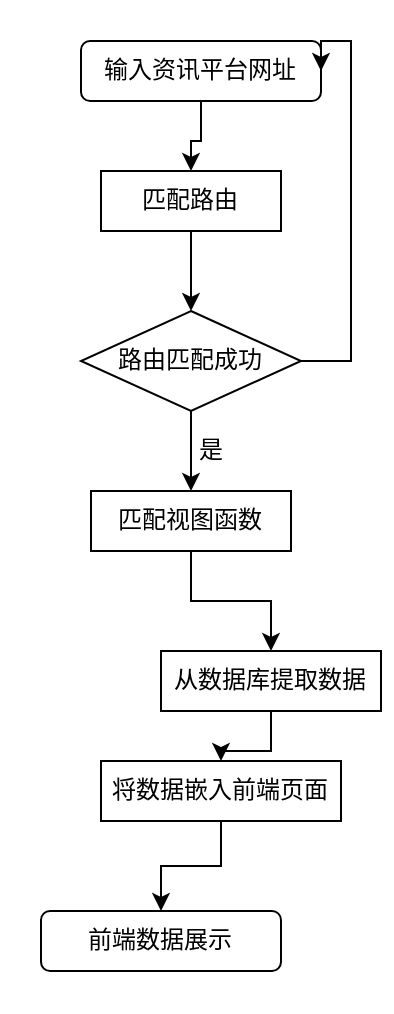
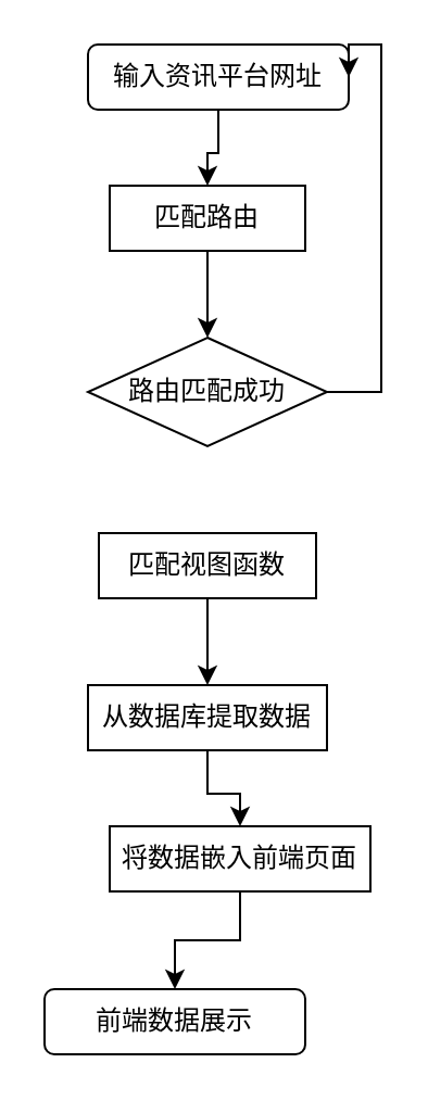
  <mxCell id="0" />
  <mxCell id="1" parent="0" />
  <mxCell id="2" style="edgeStyle=orthogonalEdgeStyle;rounded=0;orthogonalLoop=1;jettySize=auto;html=1;entryX=0.5;entryY=0;entryDx=0;entryDy=0;" edge="1" parent="1" source="3" target="5"><mxGeometry relative="1" as="geometry" /></mxCell>
  <mxCell id="3" value="输入资讯平台网址" style="rounded=1;whiteSpace=wrap;html=1;" vertex="1" parent="1"><mxGeometry x="40" y="20" width="120" height="30" as="geometry" /></mxCell>
  <mxCell id="4" style="edgeStyle=orthogonalEdgeStyle;rounded=0;orthogonalLoop=1;jettySize=auto;html=1;entryX=0.5;entryY=0;entryDx=0;entryDy=0;" edge="1" parent="1" source="5"><mxGeometry relative="1" as="geometry"><mxPoint x="95" y="155" as="targetPoint" /></mxGeometry></mxCell>
  <mxCell id="5" value="匹配路由" style="rounded=0;whiteSpace=wrap;html=1;" vertex="1" parent="1"><mxGeometry x="50" y="85" width="90" height="30" as="geometry" /></mxCell>
- <mxCell id="6" style="edgeStyle=orthogonalEdgeStyle;rounded=0;orthogonalLoop=1;jettySize=auto;html=1;entryX=0.5;entryY=0;entryDx=0;entryDy=0;" edge="1" parent="1" source="8" target="10"><mxGeometry relative="1" as="geometry" /></mxCell>
  <mxCell id="7" style="edgeStyle=orthogonalEdgeStyle;rounded=0;orthogonalLoop=1;jettySize=auto;html=1;entryX=1;entryY=0.5;entryDx=0;entryDy=0;" edge="1" parent="1" source="8" target="3"><mxGeometry relative="1" as="geometry"><Array as="points"><mxPoint x="175" y="180" /><mxPoint x="175" y="20" /></Array></mxGeometry></mxCell>
  <mxCell id="8" value="路由匹配成功" style="rhombus;whiteSpace=wrap;html=1;" vertex="1" parent="1"><mxGeometry x="40" y="155" width="110" height="50" as="geometry" /></mxCell>
  <mxCell id="9" style="edgeStyle=orthogonalEdgeStyle;rounded=0;orthogonalLoop=1;jettySize=auto;html=1;entryX=0.5;entryY=0;entryDx=0;entryDy=0;" edge="1" parent="1" source="10" target="13"><mxGeometry relative="1" as="geometry" /></mxCell>
  <mxCell id="10" value="匹配视图函数" style="rounded=0;whiteSpace=wrap;html=1;" vertex="1" parent="1"><mxGeometry x="45" y="245" width="100" height="30" as="geometry" /></mxCell>
- <mxCell id="11" value="是" style="text;html=1;align=center;verticalAlign=middle;resizable=0;points=[];autosize=1;strokeColor=none;fillColor=none;" vertex="1" parent="1"><mxGeometry x="90" y="215" width="30" height="20" as="geometry" /></mxCell>
  <mxCell id="12" style="edgeStyle=orthogonalEdgeStyle;rounded=0;orthogonalLoop=1;jettySize=auto;html=1;entryX=0.5;entryY=0;entryDx=0;entryDy=0;" edge="1" parent="1" source="13" target="15"><mxGeometry relative="1" as="geometry" /></mxCell>
- <mxCell id="13" value="从数据库提取数据" style="rounded=0;whiteSpace=wrap;html=1;" vertex="1" parent="1"><mxGeometry x="80" y="325" width="110" height="30" as="geometry" /></mxCell>
+ <mxCell id="13" value="从数据库提取数据" style="rounded=0;whiteSpace=wrap;html=1;" vertex="1" parent="1"><mxGeometry x="40" y="315" width="110" height="30" as="geometry" /></mxCell>
  <mxCell id="14" style="edgeStyle=orthogonalEdgeStyle;rounded=0;orthogonalLoop=1;jettySize=auto;html=1;entryX=0.5;entryY=0;entryDx=0;entryDy=0;" edge="1" parent="1" source="15" target="16"><mxGeometry relative="1" as="geometry" /></mxCell>
  <mxCell id="15" value="将数据嵌入前端页面" style="rounded=0;whiteSpace=wrap;html=1;" vertex="1" parent="1"><mxGeometry x="50" y="380" width="120" height="30" as="geometry" /></mxCell>
  <mxCell id="16" value="&lt;span&gt;前端数据展示&lt;/span&gt;" style="rounded=1;whiteSpace=wrap;html=1;" vertex="1" parent="1"><mxGeometry x="20" y="455" width="120" height="30" as="geometry" /></mxCell>
